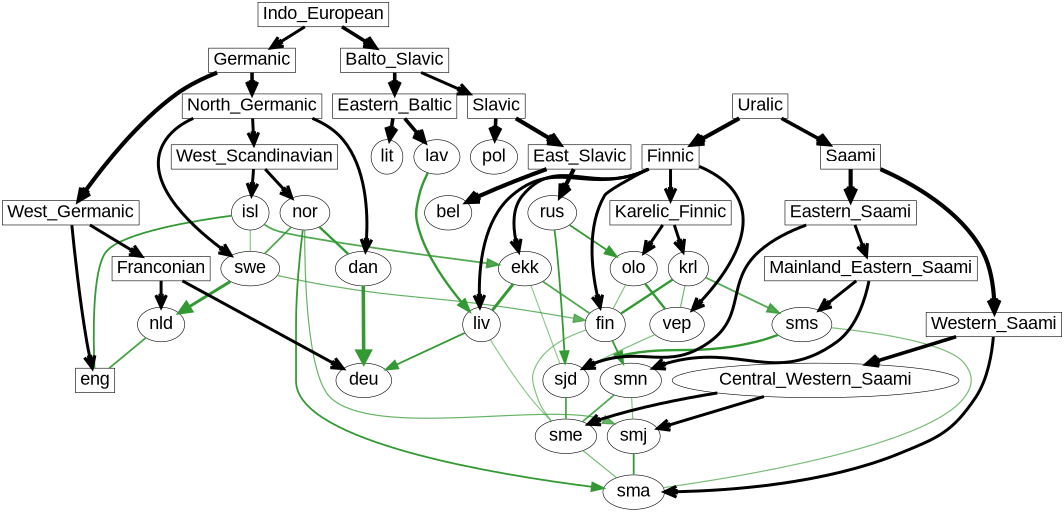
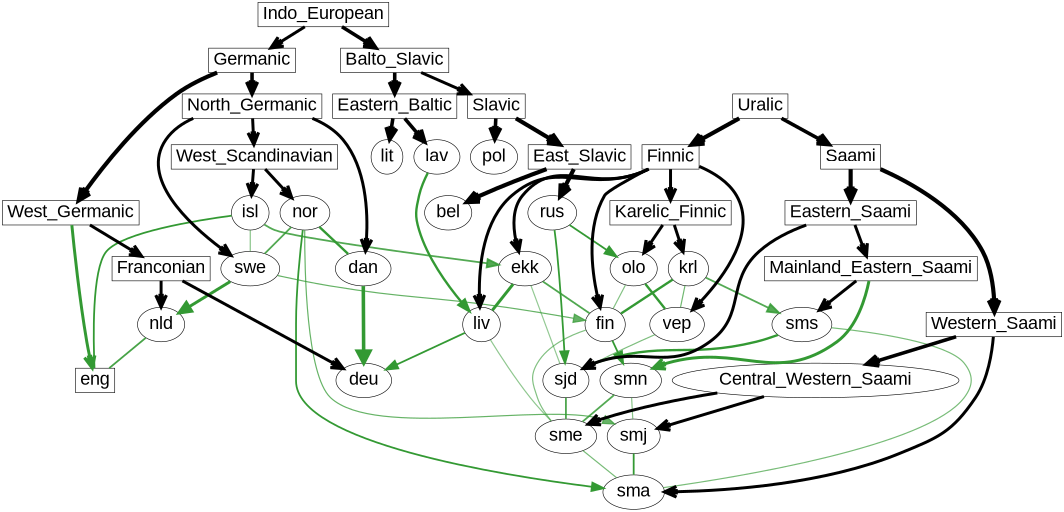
  digraph {
    splines=true
    node [fontcolor=black fontname=Arial fontsize=30]
    edge [arrowsize=2 color="#000000ff" penwidth=5 arrowhead=vee]
    dan [height=0.05 width=0.1]
    ekk [height=0.05 width=0.1]
    fin [height=0.05 width=0.1]
    liv [height=0.05 width=0.1]
    sjd [height=0.05 width=0.1]
    eng [height=0.05 shape=box width=0.1]
    sme [height=0.05 width=0.1]
    isl [height=0.05 width=0.1]
    swe [height=0.05 width=0.1]
    krl [height=0.05 width=0.1]
    vep [height=0.05 width=0.1]
    nld [height=0.05 width=0.1]
    nor [height=0.05 width=0.1]
    olo [height=0.05 width=0.1]
    sma [height=0.05 width=0.1]
    smj [height=0.05 width=0.1]
    smn [height=0.05 width=0.1]
    sms [height=0.05 width=0.1]
    deu [height=0.05 width=0.1]
    lav [height=0.05 width=0.1]
    rus [height=0.05 width=0.1]
    Balto_Slavic [height=0.05 shape=box width=0.1]
    Eastern_Baltic [height=0.05 shape=box width=0.1]
    Slavic [height=0.05 shape=box width=0.1]
    Central_Western_Saami [height=0.05 shape=ellipse width=0.1]
    East_Slavic [height=0.05 shape=box width=0.1]
    bel [height=0.05 width=0.1]
    lit [height=0.05 width=0.1]
    Eastern_Saami [height=0.05 shape=box width=0.1]
    Mainland_Eastern_Saami [height=0.05 shape=box width=0.1]
    Finnic [height=0.05 shape=box width=0.1]
    Karelic_Finnic [height=0.05 shape=box width=0.1]
    Franconian [height=0.05 shape=box width=0.1]
    Germanic [height=0.05 shape=box width=0.1]
    North_Germanic [height=0.05 shape=box width=0.1]
    West_Germanic [height=0.05 shape=box width=0.1]
    Indo_European [height=0.05 shape=box width=0.1]
    West_Scandinavian [height=0.05 shape=box width=0.1]
    Saami [height=0.05 shape=box width=0.1]
    Western_Saami [height=0.05 shape=box width=0.1]
    pol [height=0.05 width=0.1]
    Uralic [height=0.05 shape=box width=0.1]
    subgraph sub_1 {
    }
    subgraph sub_2 {
      dan
      ekk
      fin
      liv
      sjd
      eng
      sme
      isl
      swe
      krl
      vep
      nld
      nor
      olo
      sma
      smj
      smn
      sms
    }
    subgraph sub_3 {
      dan
      ekk
      fin
      liv
      sjd
      isl
      swe
      krl
      nld
      nor
      olo
      sma
      smj
      smn
      sms
      deu
      lav
      rus
    }
    subgraph sub_4 {
      dan
      ekk
      fin
      liv
      sjd
      eng
      sme
      isl
      swe
      krl
      vep
      nld
      nor
      olo
      sma
      smj
      smn
      sms
      deu
      lav
      rus
      Balto_Slavic
      Eastern_Baltic
      Slavic
      Central_Western_Saami
      East_Slavic
      bel
      lit
      Eastern_Saami
      Mainland_Eastern_Saami
      Finnic
      Karelic_Finnic
      Franconian
      Germanic
      North_Germanic
      West_Germanic
      Indo_European
      West_Scandinavian
      Saami
      Western_Saami
      pol
      Uralic
    }
    dan -> deu [color="#339933ff" penwidth=6 arrowhead=""]
    ekk -> fin [color="#339933db" dir=none penwidth=3 arrowsize="" arrowhead=""]
    ekk -> liv [color="#339933ff" dir=none arrowsize="" arrowhead=""]
    ekk -> sjd [color="#33993387" dir=none penwidth=2 arrowsize="" arrowhead=""]
    fin -> sme [color="#3399339d" dir=none penwidth=2 arrowsize="" arrowhead=""]
    fin -> smn [color="#339933ff" penwidth=3 arrowhead=""]
    liv -> sme [color="#3399338b" dir=none penwidth=2 arrowsize="" arrowhead=""]
    liv -> deu [color="#339933ff" penwidth=3 arrowhead=""]
    sjd -> sme [color="#339933de" dir=none penwidth=3 arrowsize="" arrowhead=""]
    sme -> sma [color="#339933aa" dir=none penwidth=2 arrowsize="" arrowhead=""]
    isl -> ekk [color="#339933d7" penwidth=3 arrowhead=""]
    isl -> eng [color="#339933ff" dir=none penwidth=3 arrowsize="" arrowhead=""]
    isl -> swe [color="#33993395" dir=none penwidth=2 arrowsize="" arrowhead=""]
    swe -> fin [color="#339933c0" penwidth=2 arrowhead=""]
    swe -> nld [color="#339933ff" arrowhead=""]
    krl -> fin [color="#339933ff" dir=none penwidth=4 arrowsize="" arrowhead=""]
    krl -> vep [color="#339933b2" dir=none penwidth=2 arrowsize="" arrowhead=""]
    krl -> sms [color="#339933d5" penwidth=3 arrowhead=""]
    vep -> sjd [color="#339933a1" dir=none penwidth=2 arrowsize="" arrowhead=""]
    nld -> eng [color="#339933e5" dir=none penwidth=3 arrowsize="" arrowhead=""]
    nor -> dan [color="#339933ff" dir=none penwidth=4 arrowsize="" arrowhead=""]
    nor -> swe [color="#339933d9" dir=none penwidth=3 arrowsize="" arrowhead=""]
    nor -> sma [color="#339933ff" penwidth=3 arrowhead=""]
    nor -> smj [color="#339933bf" penwidth=2 arrowhead=""]
    olo -> fin [color="#33993399" dir=none penwidth=2 arrowsize="" arrowhead=""]
    olo -> vep [color="#339933ff" dir=none penwidth=4 arrowsize="" arrowhead=""]
    smj -> sma [color="#339933ff" dir=none penwidth=3 arrowsize="" arrowhead=""]
    smn -> sme [color="#339933d6" dir=none penwidth=3 arrowsize="" arrowhead=""]
    smn -> smj [color="#33993396" dir=none penwidth=2 arrowsize="" arrowhead=""]
    sms -> sjd [color="#339933ff" dir=none penwidth=4 arrowsize="" arrowhead=""]
    sms -> sma [color="#339933a8" dir=none penwidth=2 arrowsize="" arrowhead=""]
    lav -> liv [color="#339933ff" penwidth=4 arrowhead=""]
    rus -> sjd [color="#339933fd" penwidth=3 arrowhead=""]
    rus -> olo [color="#339933ff" penwidth=3 arrowhead=""]
    Balto_Slavic -> Eastern_Baltic [penwidth=6]
    Balto_Slavic -> Slavic
    Eastern_Baltic -> lav [penwidth=6]
    Eastern_Baltic -> lit [penwidth=6]
    Slavic -> East_Slavic [penwidth=7]
    Slavic -> pol [penwidth=6]
    Central_Western_Saami -> sme
    Central_Western_Saami -> smj
    East_Slavic -> rus [penwidth=7]
    East_Slavic -> bel [penwidth=7]
    Eastern_Saami -> sjd
    Eastern_Saami -> Mainland_Eastern_Saami
-   Mainland_Eastern_Saami -> smn
+   Mainland_Eastern_Saami -> smn [color="#339933ff"]
    Mainland_Eastern_Saami -> sms
    Finnic -> ekk
    Finnic -> fin
    Finnic -> liv
    Finnic -> vep
    Finnic -> Karelic_Finnic
    Karelic_Finnic -> krl
    Karelic_Finnic -> olo
    Franconian -> nld
    Franconian -> deu
    Germanic -> North_Germanic [penwidth=6]
    Germanic -> West_Germanic [penwidth=7]
    North_Germanic -> dan
    North_Germanic -> swe
    North_Germanic -> West_Scandinavian
-   West_Germanic -> eng
+   West_Germanic -> eng [color="#339933ff"]
    West_Germanic -> Franconian
    Indo_European -> Balto_Slavic [penwidth=6]
    Indo_European -> Germanic
    West_Scandinavian -> isl
    West_Scandinavian -> nor
    Saami -> Eastern_Saami [penwidth=7]
    Saami -> Western_Saami [penwidth=7]
    Western_Saami -> sma
    Western_Saami -> Central_Western_Saami [penwidth=6]
    Uralic -> Finnic [penwidth=7]
    Uralic -> Saami [penwidth=6]
  }
